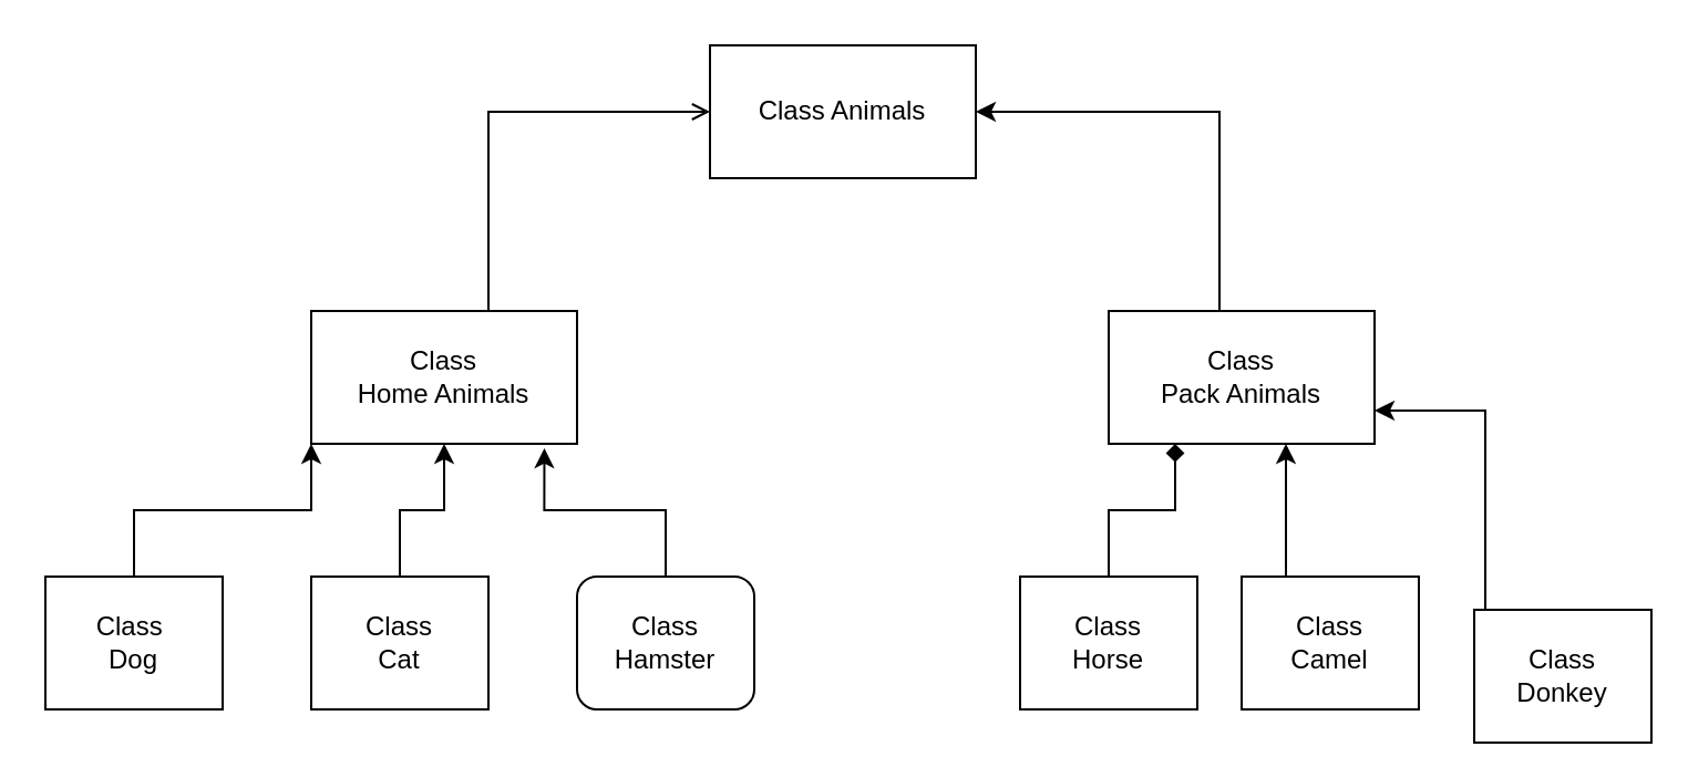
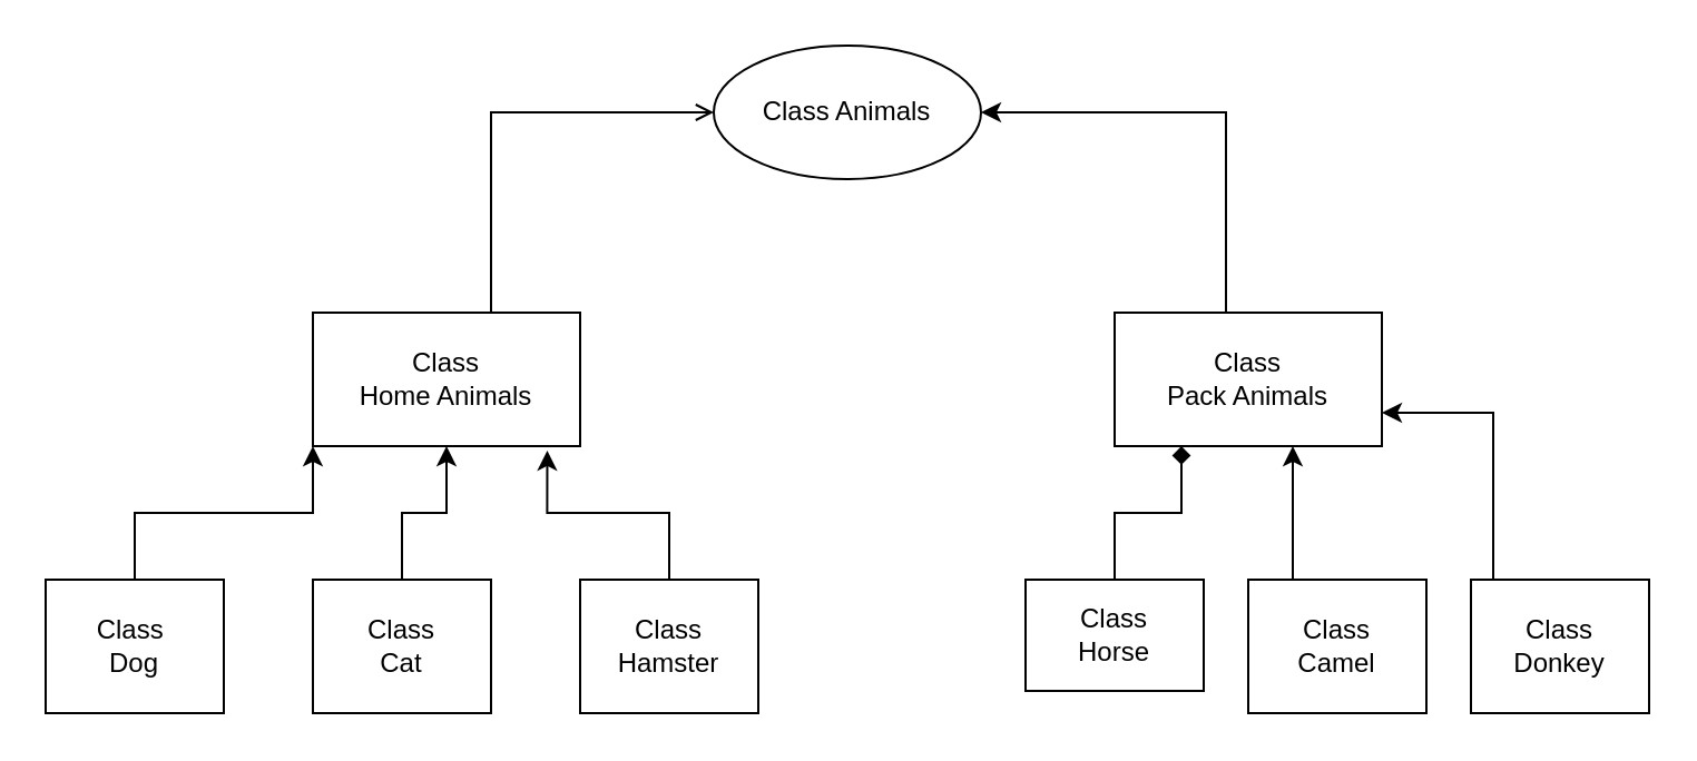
  <mxCell id="0" />
  <mxCell id="1" parent="0" />
- <mxCell id="2" value="Class Animals&lt;br&gt;" style="rounded=0;whiteSpace=wrap;html=1;" vertex="1" parent="1"><mxGeometry x="320" y="20" width="120" height="60" as="geometry" /></mxCell>
+ <mxCell id="2" value="Class Animals&lt;br&gt;" style="ellipse;whiteSpace=wrap;html=1;" vertex="1" parent="1"><mxGeometry x="320" y="20" width="120" height="60" as="geometry" /></mxCell>
  <mxCell id="3" style="edgeStyle=orthogonalEdgeStyle;rounded=0;orthogonalLoop=1;jettySize=auto;html=1;entryX=0;entryY=0.5;entryDx=0;entryDy=0;endArrow=open;" edge="1" parent="1" source="4" target="2"><mxGeometry relative="1" as="geometry"><Array as="points"><mxPoint x="220" y="50" /></Array></mxGeometry></mxCell>
  <mxCell id="4" value="Class&lt;br&gt;Home Animals" style="rounded=0;whiteSpace=wrap;html=1;" vertex="1" parent="1"><mxGeometry x="140" y="140" width="120" height="60" as="geometry" /></mxCell>
  <mxCell id="5" style="edgeStyle=orthogonalEdgeStyle;rounded=0;orthogonalLoop=1;jettySize=auto;html=1;entryX=1;entryY=0.5;entryDx=0;entryDy=0;" edge="1" parent="1" source="6" target="2"><mxGeometry relative="1" as="geometry"><Array as="points"><mxPoint x="550" y="50" /></Array></mxGeometry></mxCell>
  <mxCell id="6" value="Class&lt;br&gt;Pack Animals" style="rounded=0;whiteSpace=wrap;html=1;" vertex="1" parent="1"><mxGeometry x="500" y="140" width="120" height="60" as="geometry" /></mxCell>
  <mxCell id="7" style="edgeStyle=orthogonalEdgeStyle;rounded=0;orthogonalLoop=1;jettySize=auto;html=1;entryX=0;entryY=1;entryDx=0;entryDy=0;" edge="1" parent="1" source="8" target="4"><mxGeometry relative="1" as="geometry"><mxPoint x="50" y="180" as="targetPoint" /><Array as="points"><mxPoint x="60" y="230" /><mxPoint x="140" y="230" /></Array></mxGeometry></mxCell>
  <mxCell id="8" value="Class&amp;nbsp;&lt;br&gt;Dog" style="rounded=0;whiteSpace=wrap;html=1;" vertex="1" parent="1"><mxGeometry x="20" y="260" width="80" height="60" as="geometry" /></mxCell>
  <mxCell id="9" style="edgeStyle=orthogonalEdgeStyle;rounded=0;orthogonalLoop=1;jettySize=auto;html=1;entryX=0.5;entryY=1;entryDx=0;entryDy=0;" edge="1" parent="1" source="10" target="4"><mxGeometry relative="1" as="geometry" /></mxCell>
  <mxCell id="10" value="Class&lt;br&gt;Cat" style="rounded=0;whiteSpace=wrap;html=1;" vertex="1" parent="1"><mxGeometry x="140" y="260" width="80" height="60" as="geometry" /></mxCell>
  <mxCell id="11" style="edgeStyle=orthogonalEdgeStyle;rounded=0;orthogonalLoop=1;jettySize=auto;html=1;entryX=0.877;entryY=1.033;entryDx=0;entryDy=0;entryPerimeter=0;" edge="1" parent="1" source="12" target="4"><mxGeometry relative="1" as="geometry" /></mxCell>
- <mxCell id="12" value="Class&lt;br&gt;Hamster" style="whiteSpace=wrap;html=1;rounded=1;" vertex="1" parent="1"><mxGeometry x="260" y="260" width="80" height="60" as="geometry" /></mxCell>
+ <mxCell id="12" value="Class&lt;br&gt;Hamster" style="rounded=0;whiteSpace=wrap;html=1;" vertex="1" parent="1"><mxGeometry x="260" y="260" width="80" height="60" as="geometry" /></mxCell>
  <mxCell id="13" style="edgeStyle=orthogonalEdgeStyle;rounded=0;orthogonalLoop=1;jettySize=auto;html=1;entryX=0.25;entryY=1;entryDx=0;entryDy=0;endArrow=diamond;" edge="1" parent="1" source="14" target="6"><mxGeometry relative="1" as="geometry" /></mxCell>
- <mxCell id="14" value="Class&lt;br&gt;Horse" style="rounded=0;whiteSpace=wrap;html=1;" vertex="1" parent="1"><mxGeometry x="460" y="260" width="80" height="60" as="geometry" /></mxCell>
+ <mxCell id="14" value="Class&lt;br&gt;Horse" style="rounded=0;whiteSpace=wrap;html=1;" vertex="1" parent="1"><mxGeometry x="460" y="260" width="80" height="50" as="geometry" /></mxCell>
  <mxCell id="15" style="edgeStyle=orthogonalEdgeStyle;rounded=0;orthogonalLoop=1;jettySize=auto;html=1;entryX=1;entryY=0.75;entryDx=0;entryDy=0;" edge="1" parent="1" source="16" target="6"><mxGeometry relative="1" as="geometry"><Array as="points"><mxPoint x="670" y="185" /></Array></mxGeometry></mxCell>
- <mxCell id="16" value="Class&lt;br&gt;Donkey" style="rounded=0;whiteSpace=wrap;html=1;" vertex="1" parent="1"><mxGeometry x="665" y="275" width="80" height="60" as="geometry" /></mxCell>
+ <mxCell id="16" value="Class&lt;br&gt;Donkey" style="rounded=0;whiteSpace=wrap;html=1;" vertex="1" parent="1"><mxGeometry x="660" y="260" width="80" height="60" as="geometry" /></mxCell>
  <mxCell id="17" style="edgeStyle=orthogonalEdgeStyle;rounded=0;orthogonalLoop=1;jettySize=auto;html=1;" edge="1" parent="1" source="18"><mxGeometry x="1" y="20" relative="1" as="geometry"><mxPoint x="580" y="200" as="targetPoint" /><Array as="points"><mxPoint x="580" y="230" /><mxPoint x="580" y="230" /></Array><mxPoint as="offset" /></mxGeometry></mxCell>
  <mxCell id="18" value="Class&lt;br&gt;Camel" style="rounded=0;whiteSpace=wrap;html=1;" vertex="1" parent="1"><mxGeometry x="560" y="260" width="80" height="60" as="geometry" /></mxCell>
